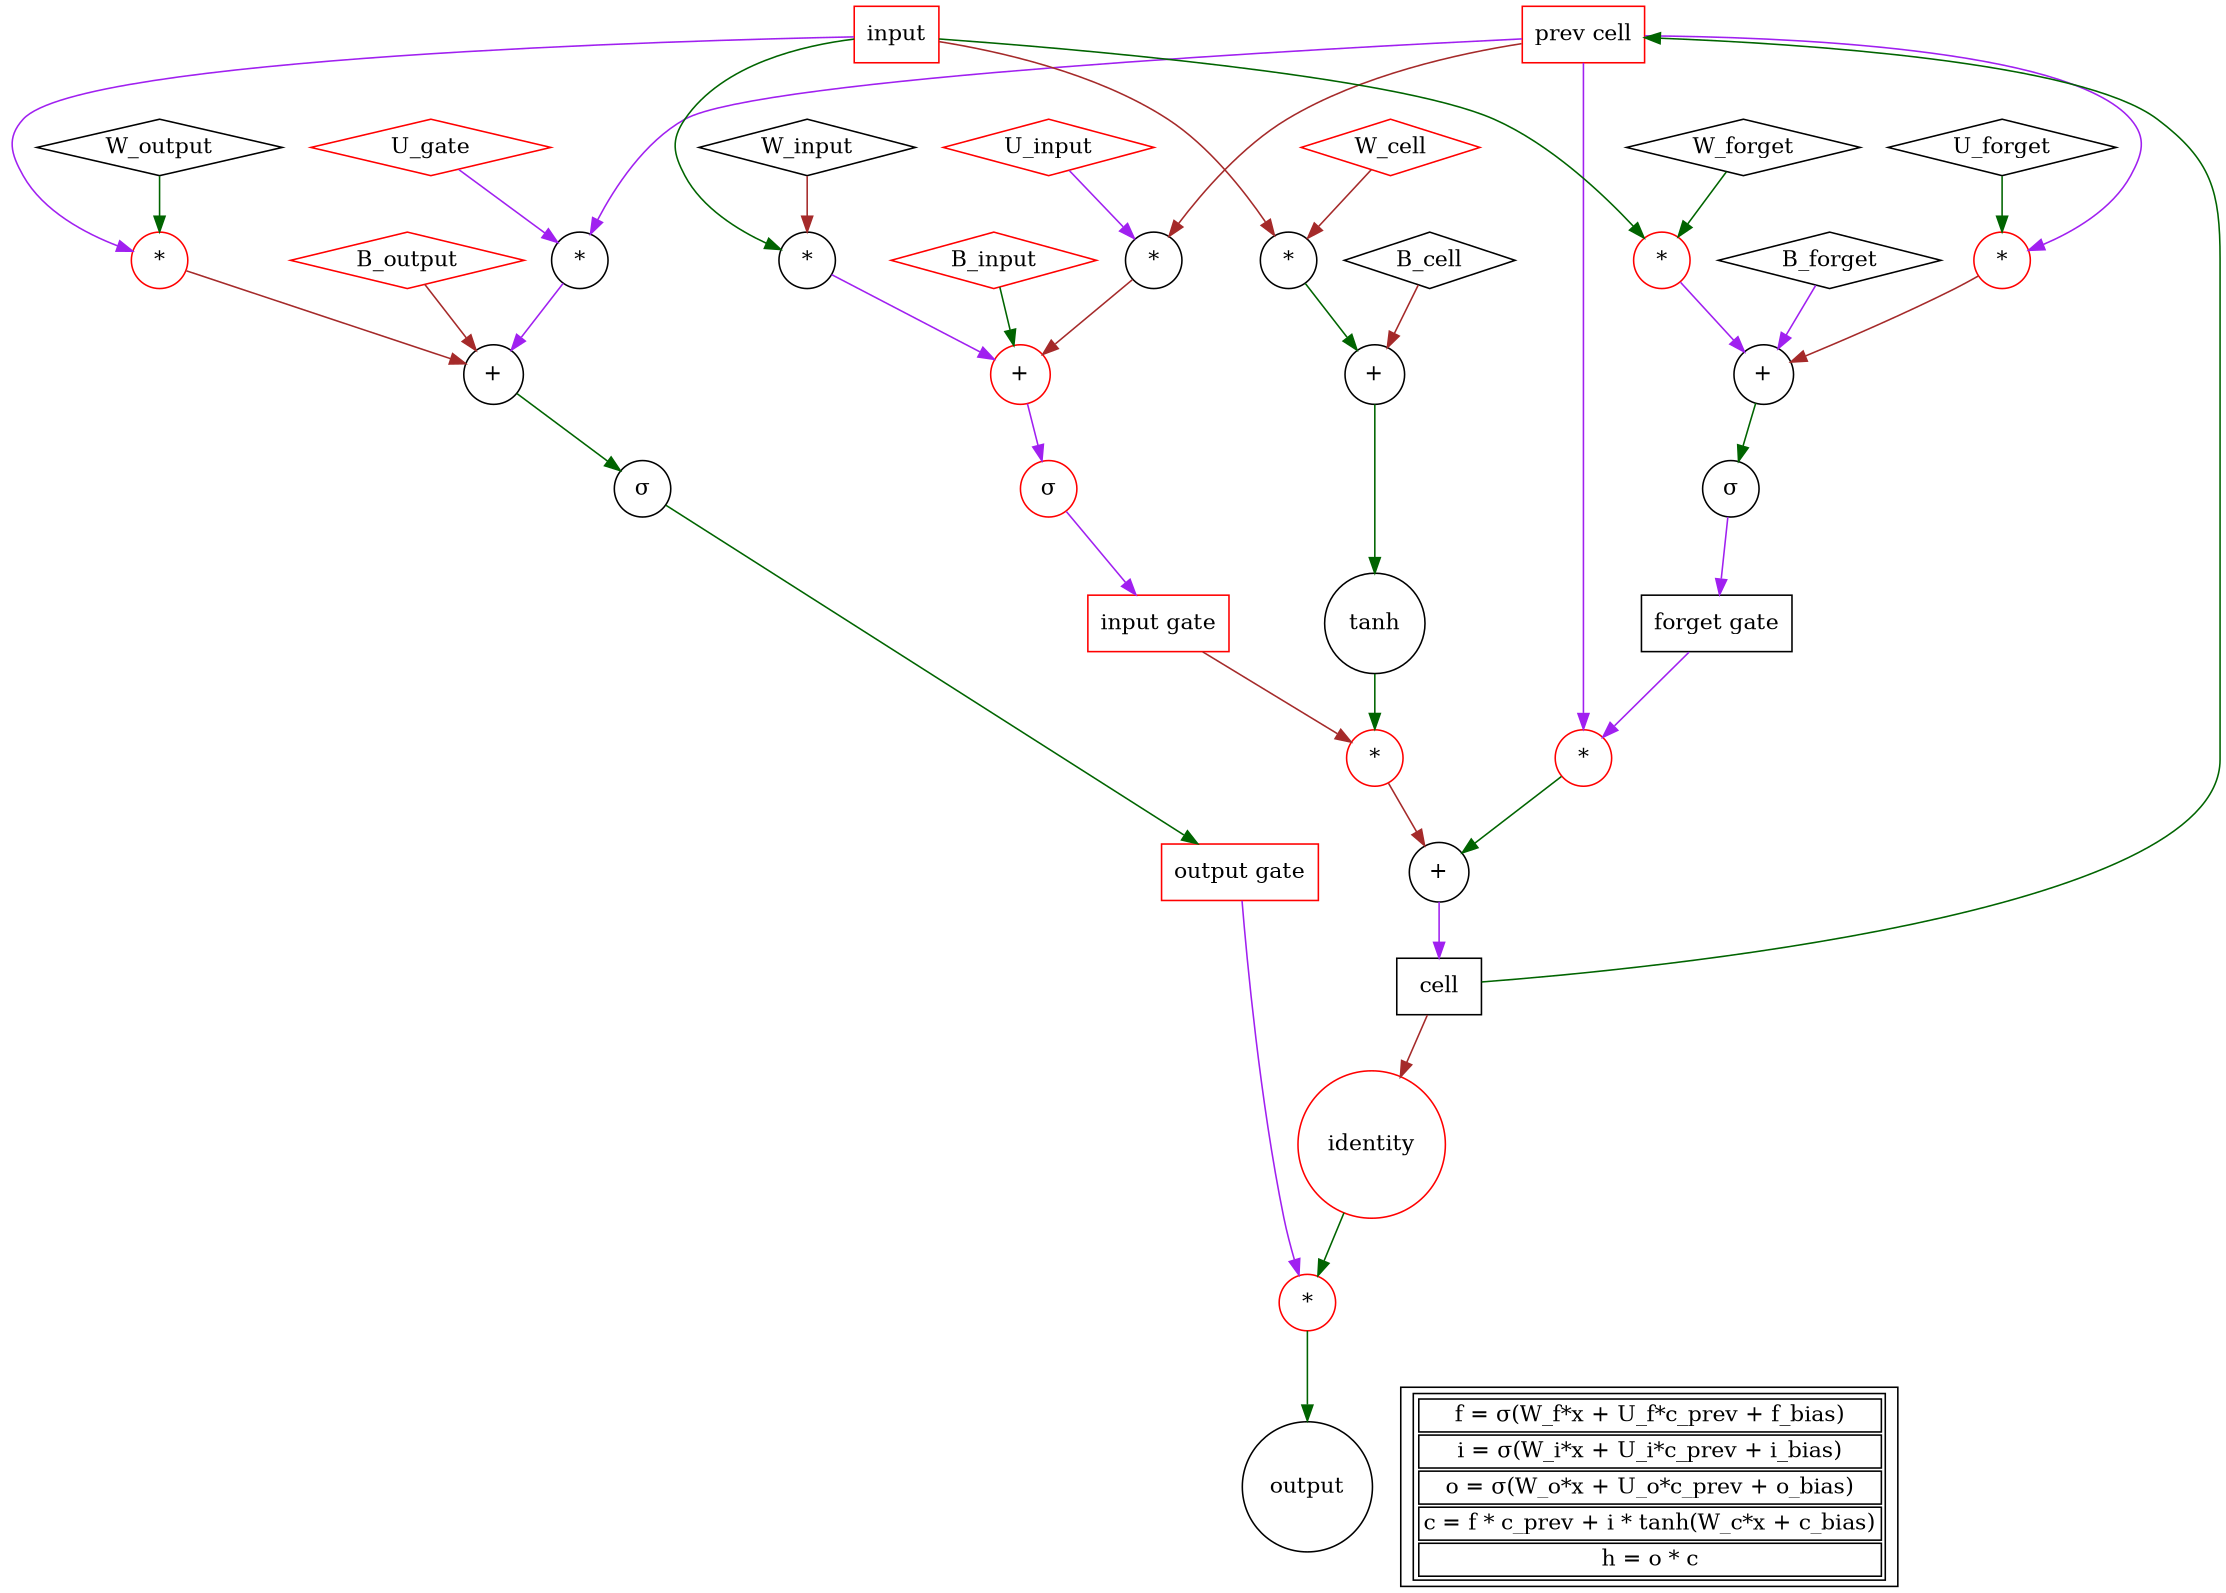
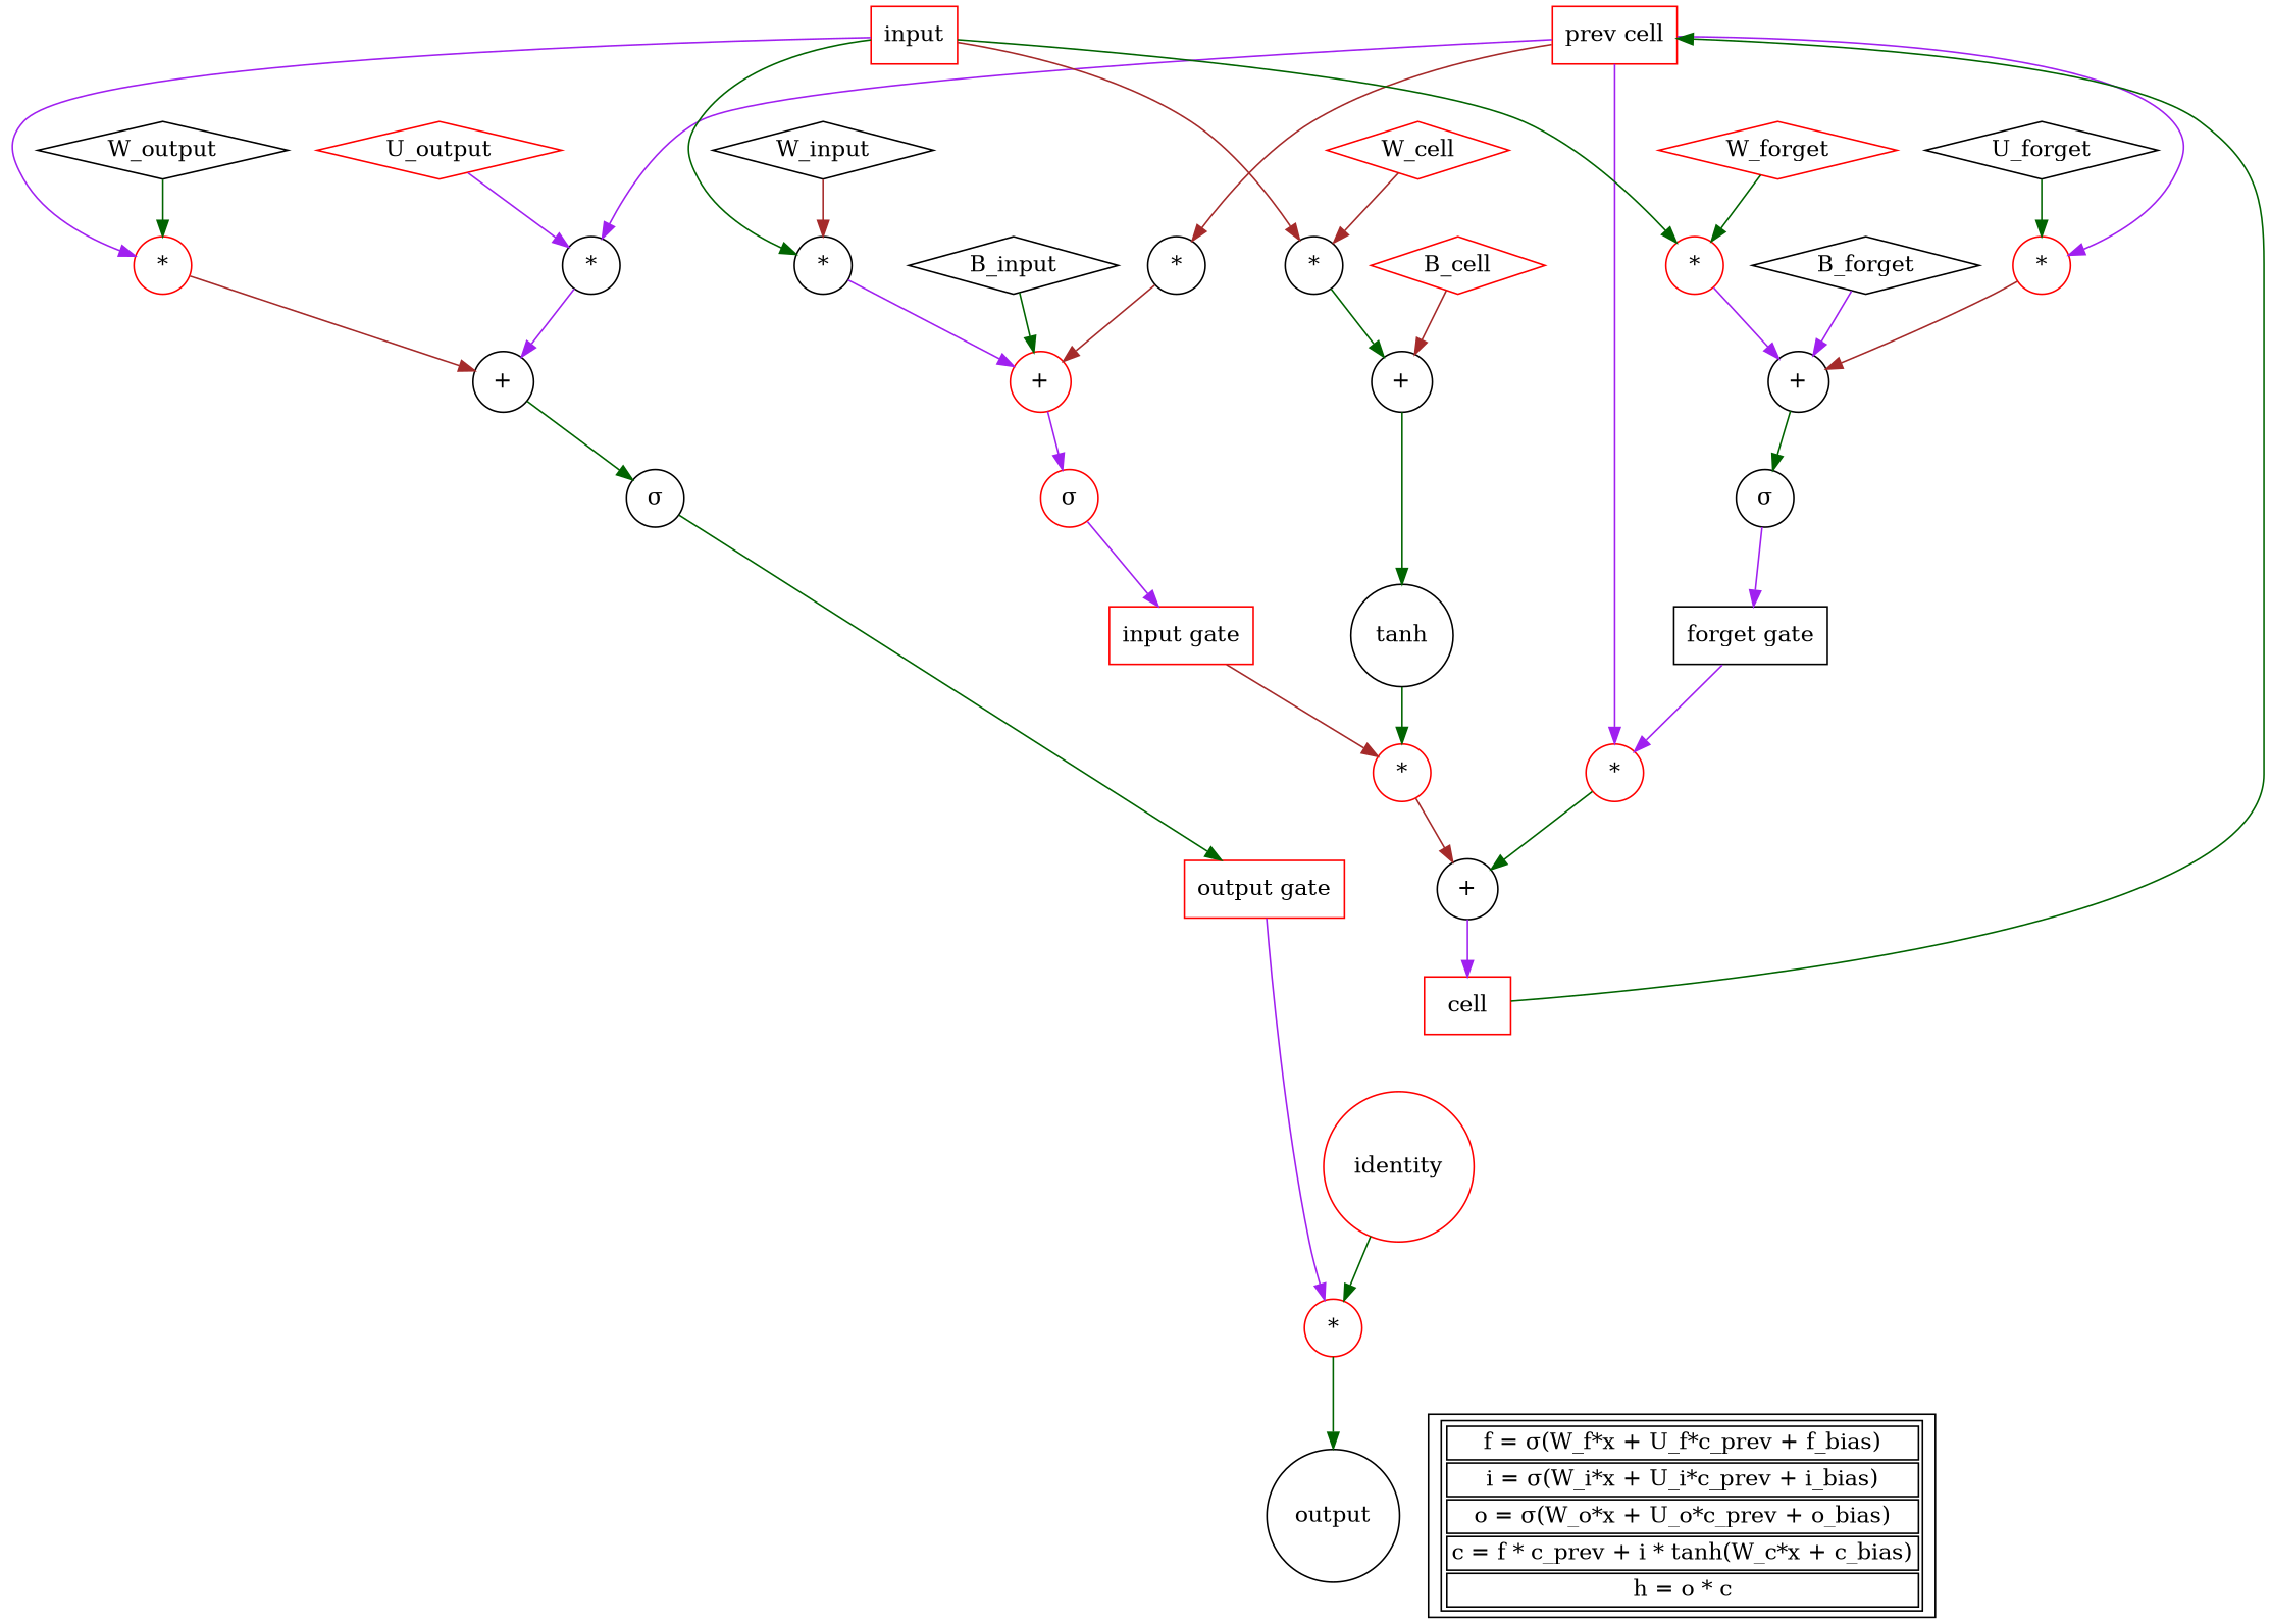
  digraph {
    node [color=black shape=circle]
    edge [color=purple]
    n1 [color=red label="prev cell" shape=box]
    n2 [color=red label=input shape=box]
    n3 [label=<                 <table>                 <tr><td>f = &sigma;(W_f*x + U_f*c_prev + f_bias)</td></tr>                 <tr><td>i = &sigma;(W_i*x + U_i*c_prev + i_bias)</td></tr>                 <tr><td>o = &sigma;(W_o*x + U_o*c_prev + o_bias)</td></tr>                   <tr><td>c = f * c_prev + i * tanh(W_c*x + c_bias)</td></tr>                 <tr><td>h = o * c</td></tr>                 </table>                 > shape=box color=""]
    n4 [label=output]
    n5 [label="*"]
    n6 [label="*"]
    n7 [color=red label="*"]
    n8 [color=red label="*"]
    n9 [label="*"]
    n10 [color=red label="*"]
    n11 [color=red label="*"]
    n12 [label="*"]
    n13 [color=red label="+"]
    n14 [label="+"]
    n15 [label="+"]
    n16 [label="+"]
    n17 [label="+"]
    n18 [label=W_input shape=diamond]
    n19 [color=red label=W_cell shape=diamond]
    n20 [label=W_output shape=diamond]
-   n21 [label=W_forget shape=diamond]
-   n22 [color=red label=U_input shape=diamond]
-   n23 [color=red label=U_gate shape=diamond]
+   n21 [color=red label=W_forget shape=diamond]
+   n23 [color=red label=U_output shape=diamond]
    n24 [label=U_forget shape=diamond]
-   n25 [color=red label=B_input shape=diamond]
+   n25 [label=B_input shape=diamond]
    n26 [color=red label="&sigma;"]
-   n27 [label=B_cell shape=diamond]
+   n27 [color=red label=B_cell shape=diamond]
    n28 [label=tanh]
-   n29 [color=red label=B_output shape=diamond]
    n30 [label="&sigma;"]
    n31 [label=B_forget shape=diamond]
    n32 [label="&sigma;"]
    n33 [color=red label="input gate" shape=box]
    n34 [color=red label="*"]
    n35 [color=red label="output gate" shape=box]
    n36 [color=red label="*"]
    n37 [label="forget gate" shape=box]
-   n38 [label=cell shape=box]
+   n38 [color=red label=cell shape=box]
    n39 [color=red label=identity]
    subgraph sub_1 {
      rank=source
      n1
      n2
    }
    subgraph sub_2 {
      rank=sink
      n3
      n4
    }
    n1 -> n5 [color=brown]
    n1 -> n6
    n1 -> n7
    n1 -> n8
    n2 -> n9 [color=darkgreen]
    n2 -> n10
    n2 -> n11 [color=darkgreen]
    n2 -> n12 [color=brown]
    n5 -> n13 [color=brown]
    n6 -> n14
    n7 -> n15 [color=brown]
    n8 -> n16 [color=darkgreen]
    n9 -> n13
    n10 -> n14 [color=brown]
    n11 -> n15
    n12 -> n17 [color=darkgreen]
    n13 -> n26
    n14 -> n30 [color=darkgreen]
    n15 -> n32 [color=darkgreen]
    n16 -> n38
    n17 -> n28 [color=darkgreen]
    n18 -> n9 [color=brown]
    n19 -> n12 [color=brown]
    n20 -> n10 [color=darkgreen]
    n21 -> n11 [color=darkgreen]
-   n22 -> n5
    n23 -> n6
    n24 -> n7 [color=darkgreen]
    n25 -> n13 [color=darkgreen]
    n26 -> n33
    n27 -> n17 [color=brown]
    n28 -> n34 [color=darkgreen]
-   n29 -> n14 [color=brown]
    n30 -> n35 [color=darkgreen]
    n31 -> n15
    n32 -> n37
    n33 -> n34 [color=brown]
    n34 -> n16 [color=brown]
    n35 -> n36
    n36 -> n4 [color=darkgreen]
    n37 -> n8
    n38 -> n1 [color=darkgreen]
-   n38 -> n39 [color=brown]
    n39 -> n36 [color=darkgreen]
  }
